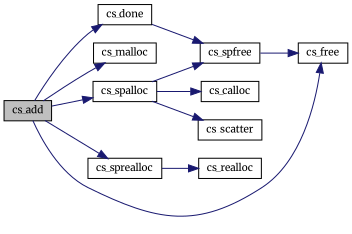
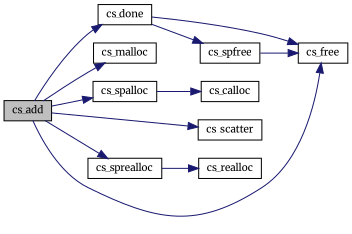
  digraph {
    fontname=Merriweather
    rankdir=LR
    node [color=black fillcolor=white fontname=Merriweather fontsize=10 shape=record style=filled]
    edge [color=midnightblue fontname=Merriweather fontsize=10 labelfontname=FreeSans labelfontsize=10 style=solid]
    n1 [fillcolor=grey75 fontcolor=black height=0.2 label=cs_add width=0.4]
    n2 [height=0.2 label=cs_done width=0.4]
    n3 [height=0.2 label=cs_malloc width=0.4]
    n4 [height=0.2 label=cs_scatter width=0.4]
    n5 [height=0.2 label=cs_spalloc width=0.4]
    n6 [height=0.2 label=cs_sprealloc width=0.4]
    n7 [height=0.2 label=cs_free width=0.4]
    n8 [height=0.2 label=cs_calloc width=0.4]
    n9 [height=0.2 label=cs_spfree width=0.4]
    n10 [height=0.2 label=cs_realloc width=0.4]
    n1 -> n2
    n1 -> n3
-   n5 -> n4
+   n1 -> n4
    n1 -> n5
    n1 -> n6
    n1 -> n7
+   n2 -> n7
    n2 -> n9
    n5 -> n8
-   n5 -> n9
    n6 -> n10
    n9 -> n7
  }
